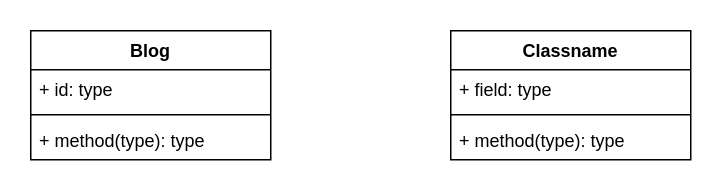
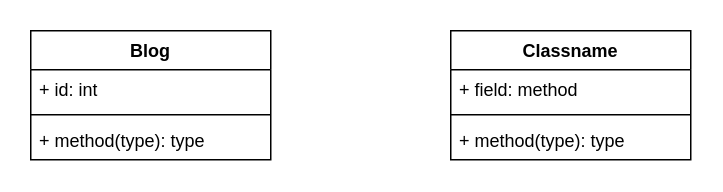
  <mxCell id="0" />
  <mxCell id="1" parent="0" />
  <mxCell id="2" value="Blog&lt;div&gt;&lt;br&gt;&lt;/div&gt;" style="swimlane;fontStyle=1;align=center;verticalAlign=top;childLayout=stackLayout;horizontal=1;startSize=26;horizontalStack=0;resizeParent=1;resizeParentMax=0;resizeLast=0;collapsible=1;marginBottom=0;whiteSpace=wrap;html=1;" vertex="1" parent="1"><mxGeometry x="20" y="20" width="160" height="86" as="geometry" /></mxCell>
- <mxCell id="3" value="+ id: type" style="text;strokeColor=none;fillColor=none;align=left;verticalAlign=top;spacingLeft=4;spacingRight=4;overflow=hidden;rotatable=0;points=[[0,0.5],[1,0.5]];portConstraint=eastwest;whiteSpace=wrap;html=1;" vertex="1" parent="2"><mxGeometry y="26" width="160" height="26" as="geometry" /></mxCell>
+ <mxCell id="3" value="+ id: int" style="text;strokeColor=none;fillColor=none;align=left;verticalAlign=top;spacingLeft=4;spacingRight=4;overflow=hidden;rotatable=0;points=[[0,0.5],[1,0.5]];portConstraint=eastwest;whiteSpace=wrap;html=1;" vertex="1" parent="2"><mxGeometry y="26" width="160" height="26" as="geometry" /></mxCell>
  <mxCell id="4" value="" style="line;strokeWidth=1;fillColor=none;align=left;verticalAlign=middle;spacingTop=-1;spacingLeft=3;spacingRight=3;rotatable=0;labelPosition=right;points=[];portConstraint=eastwest;strokeColor=inherit;" vertex="1" parent="2"><mxGeometry y="52" width="160" height="8" as="geometry" /></mxCell>
  <mxCell id="5" value="+ method(type): type" style="text;strokeColor=none;fillColor=none;align=left;verticalAlign=top;spacingLeft=4;spacingRight=4;overflow=hidden;rotatable=0;points=[[0,0.5],[1,0.5]];portConstraint=eastwest;whiteSpace=wrap;html=1;" vertex="1" parent="2"><mxGeometry y="60" width="160" height="26" as="geometry" /></mxCell>
  <mxCell id="6" value="Classname" style="swimlane;fontStyle=1;align=center;verticalAlign=top;childLayout=stackLayout;horizontal=1;startSize=26;horizontalStack=0;resizeParent=1;resizeParentMax=0;resizeLast=0;collapsible=1;marginBottom=0;whiteSpace=wrap;html=1;" vertex="1" parent="1"><mxGeometry x="300" y="20" width="160" height="86" as="geometry" /></mxCell>
- <mxCell id="7" value="+ field: type" style="text;strokeColor=none;fillColor=none;align=left;verticalAlign=top;spacingLeft=4;spacingRight=4;overflow=hidden;rotatable=0;points=[[0,0.5],[1,0.5]];portConstraint=eastwest;whiteSpace=wrap;html=1;" vertex="1" parent="6"><mxGeometry y="26" width="160" height="26" as="geometry" /></mxCell>
+ <mxCell id="7" value="+ field: method" style="text;strokeColor=none;fillColor=none;align=left;verticalAlign=top;spacingLeft=4;spacingRight=4;overflow=hidden;rotatable=0;points=[[0,0.5],[1,0.5]];portConstraint=eastwest;whiteSpace=wrap;html=1;" vertex="1" parent="6"><mxGeometry y="26" width="160" height="26" as="geometry" /></mxCell>
  <mxCell id="8" value="" style="line;strokeWidth=1;fillColor=none;align=left;verticalAlign=middle;spacingTop=-1;spacingLeft=3;spacingRight=3;rotatable=0;labelPosition=right;points=[];portConstraint=eastwest;strokeColor=inherit;" vertex="1" parent="6"><mxGeometry y="52" width="160" height="8" as="geometry" /></mxCell>
  <mxCell id="9" value="+ method(type): type" style="text;strokeColor=none;fillColor=none;align=left;verticalAlign=top;spacingLeft=4;spacingRight=4;overflow=hidden;rotatable=0;points=[[0,0.5],[1,0.5]];portConstraint=eastwest;whiteSpace=wrap;html=1;" vertex="1" parent="6"><mxGeometry y="60" width="160" height="26" as="geometry" /></mxCell>
